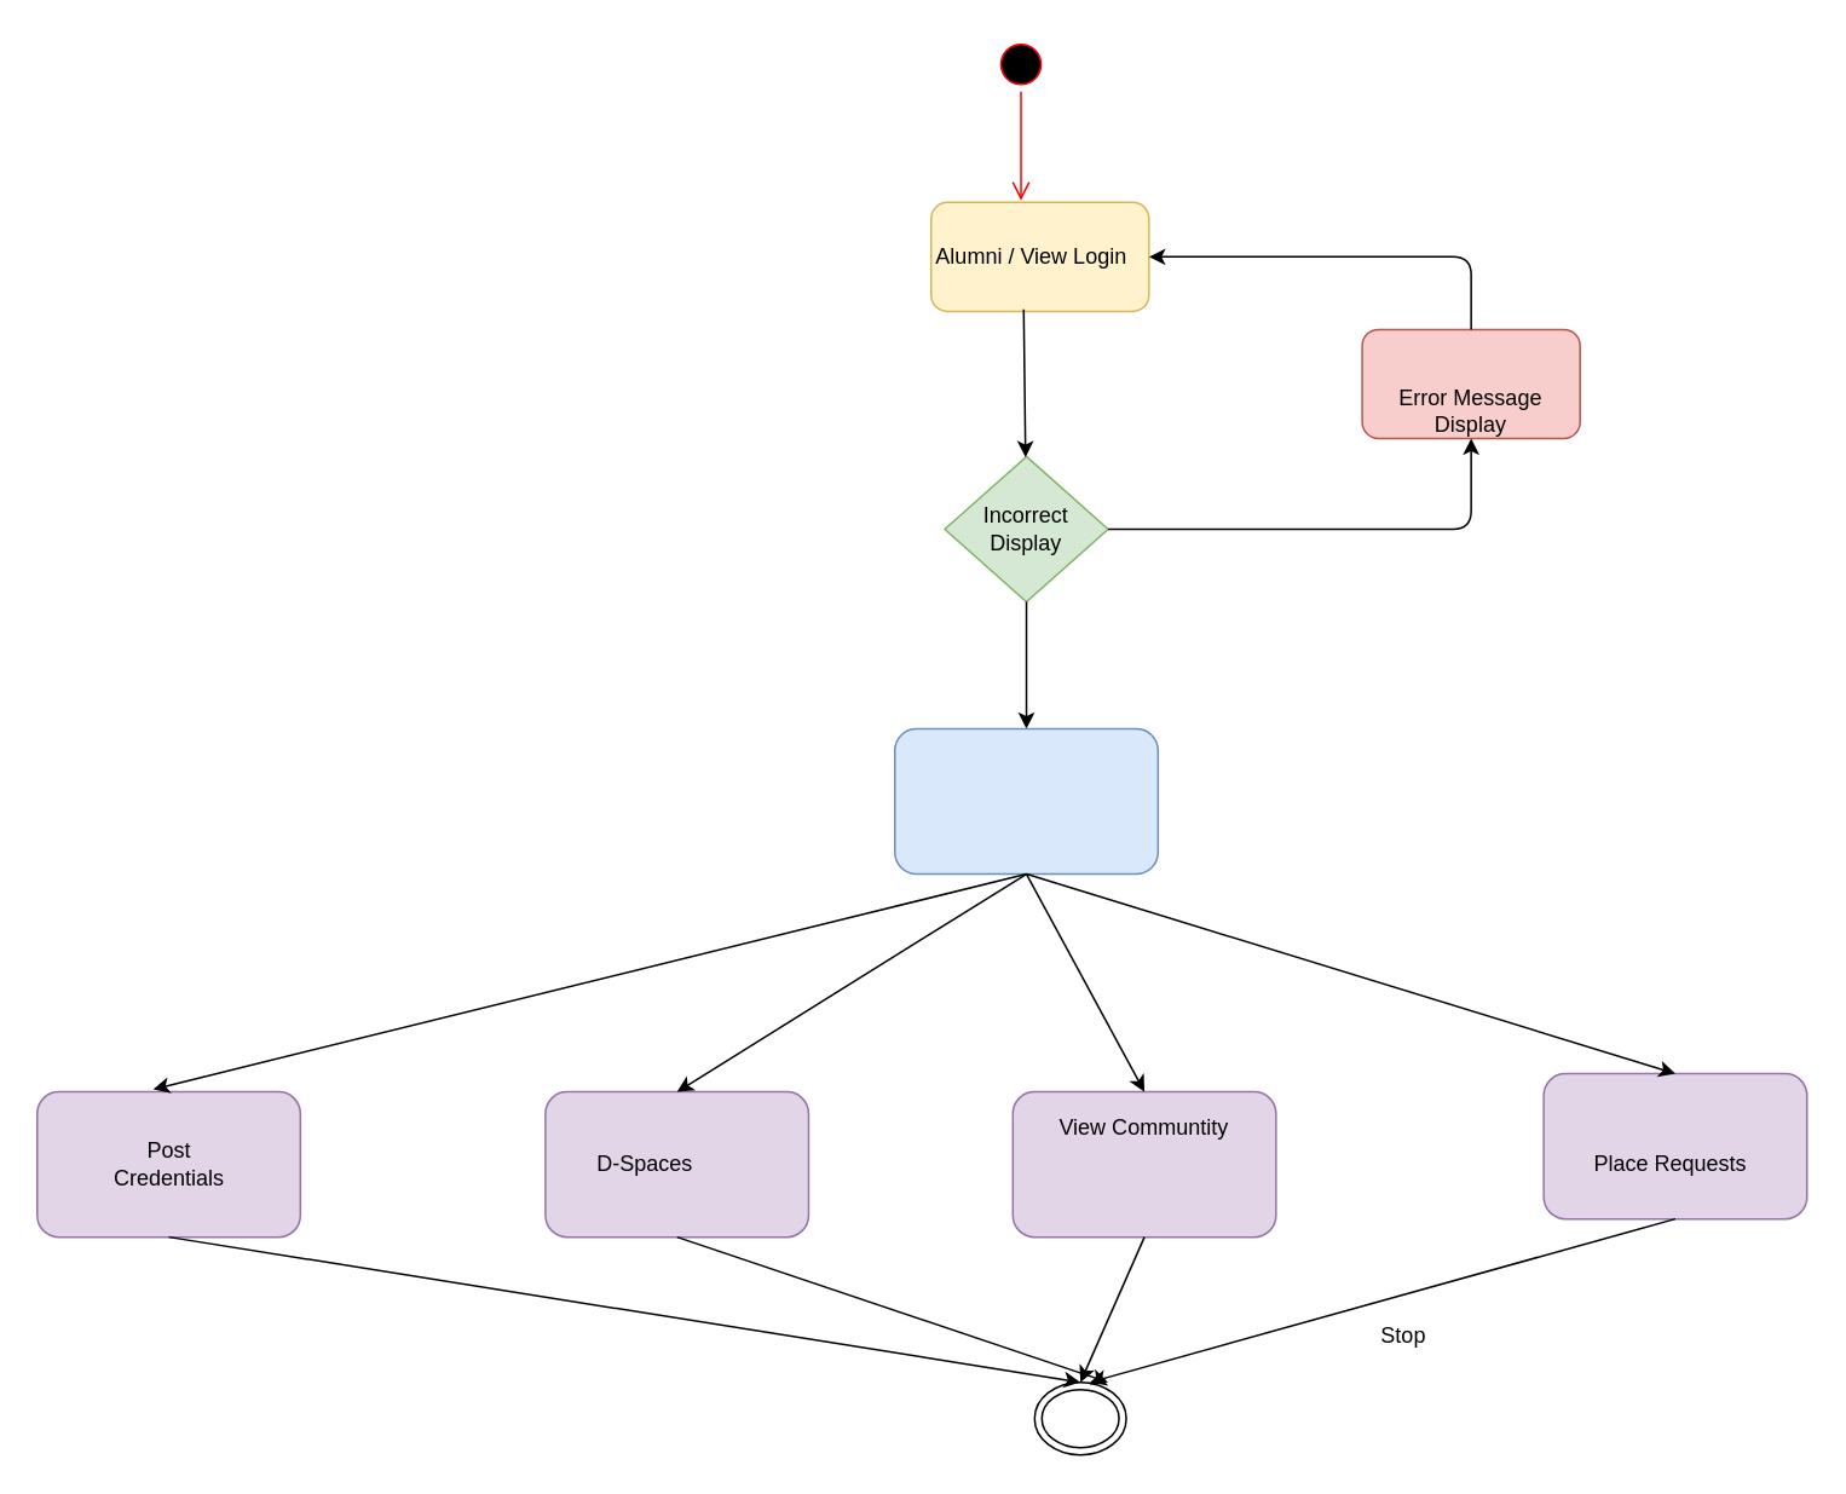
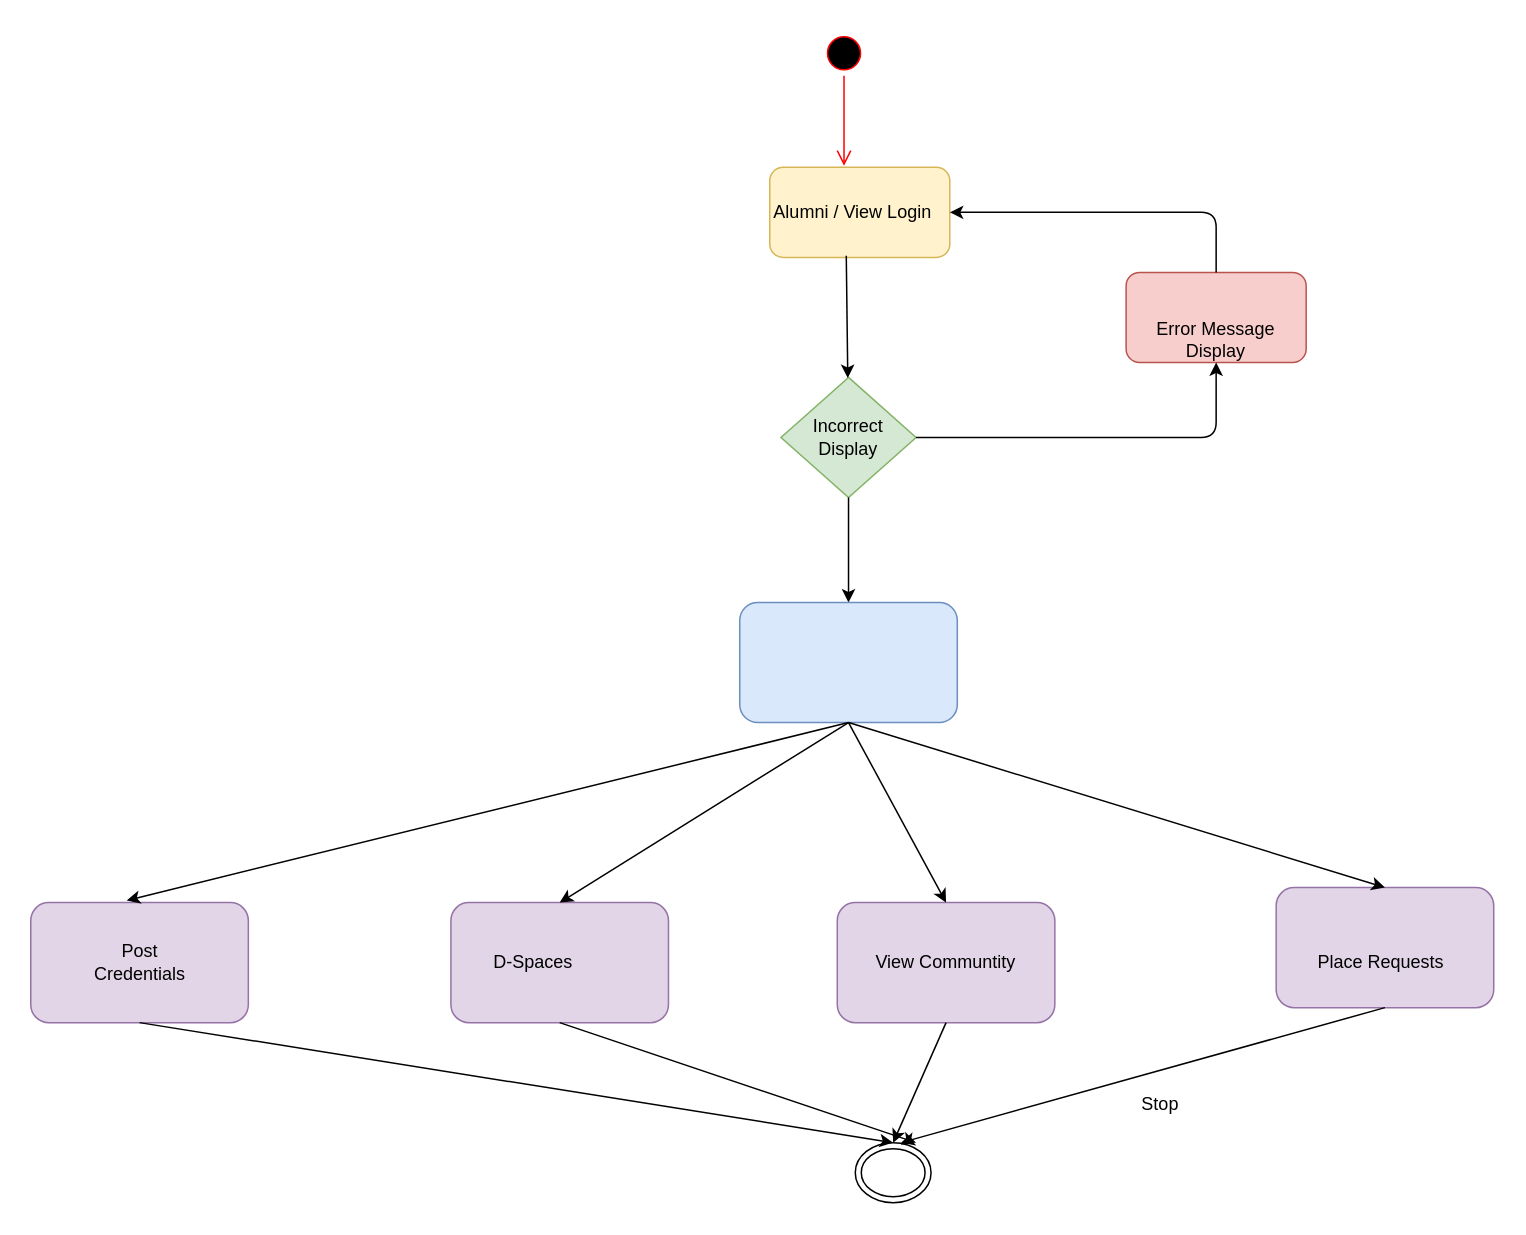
  <mxCell id="0" />
  <mxCell id="1" parent="0" />
  <mxCell id="2" value="" style="rounded=1;whiteSpace=wrap;html=1;fillColor=#fff2cc;strokeColor=#d6b656;" vertex="1" parent="1"><mxGeometry x="512.5" y="111" width="120" height="60" as="geometry" /></mxCell>
  <mxCell id="3" value="" style="rounded=1;whiteSpace=wrap;html=1;fillColor=#f8cecc;strokeColor=#b85450;" vertex="1" parent="1"><mxGeometry x="750" y="181" width="120" height="60" as="geometry" /></mxCell>
  <mxCell id="4" value="Alumni / View Login" style="text;html=1;strokeColor=none;fillColor=none;align=center;verticalAlign=middle;whiteSpace=wrap;rounded=0;" vertex="1" parent="1"><mxGeometry x="512.5" y="131" width="110" height="20" as="geometry" /></mxCell>
  <mxCell id="5" value="" style="rhombus;whiteSpace=wrap;html=1;fillColor=#d5e8d4;strokeColor=#82b366;" vertex="1" parent="1"><mxGeometry x="520" y="251" width="90" height="80" as="geometry" /></mxCell>
  <mxCell id="6" value="" style="endArrow=classic;html=1;entryX=1;entryY=0.5;entryDx=0;entryDy=0;exitX=0.5;exitY=0;exitDx=0;exitDy=0;" edge="1" parent="1" source="3" target="2"><mxGeometry width="50" height="50" relative="1" as="geometry"><mxPoint x="770" y="141" as="sourcePoint" /><mxPoint x="180" y="51" as="targetPoint" /><Array as="points"><mxPoint x="810" y="141" /></Array></mxGeometry></mxCell>
  <mxCell id="7" value="" style="endArrow=classic;html=1;exitX=0.425;exitY=0.983;exitDx=0;exitDy=0;exitPerimeter=0;" edge="1" parent="1" source="2" target="5"><mxGeometry width="50" height="50" relative="1" as="geometry"><mxPoint x="140" y="431" as="sourcePoint" /><mxPoint x="190" y="381" as="targetPoint" /></mxGeometry></mxCell>
  <mxCell id="8" value="" style="endArrow=classic;html=1;exitX=0.5;exitY=1;exitDx=0;exitDy=0;entryX=0.5;entryY=0;entryDx=0;entryDy=0;" edge="1" parent="1" source="5" target="11"><mxGeometry width="50" height="50" relative="1" as="geometry"><mxPoint x="120" y="421" as="sourcePoint" /><mxPoint x="40" y="421" as="targetPoint" /></mxGeometry></mxCell>
  <mxCell id="9" value="Error Message Display" style="text;html=1;strokeColor=none;fillColor=none;align=center;verticalAlign=middle;whiteSpace=wrap;rounded=0;" vertex="1" parent="1"><mxGeometry x="755" y="216" width="110" height="20" as="geometry" /></mxCell>
  <mxCell id="10" value="Incorrect Display" style="text;html=1;strokeColor=none;fillColor=none;align=center;verticalAlign=middle;whiteSpace=wrap;rounded=0;" vertex="1" parent="1"><mxGeometry x="535" y="281" width="60" height="20" as="geometry" /></mxCell>
  <mxCell id="11" value="" style="rounded=1;whiteSpace=wrap;html=1;fillColor=#dae8fc;strokeColor=#6c8ebf;" vertex="1" parent="1"><mxGeometry x="492.5" y="401" width="145" height="80" as="geometry" /></mxCell>
  <mxCell id="12" value="" style="rounded=1;whiteSpace=wrap;html=1;fillColor=#e1d5e7;strokeColor=#9673a6;" vertex="1" parent="1"><mxGeometry x="20" y="601" width="145" height="80" as="geometry" /></mxCell>
  <mxCell id="13" value="Post Credentials" style="text;html=1;strokeColor=none;fillColor=none;align=center;verticalAlign=middle;whiteSpace=wrap;rounded=0;" vertex="1" parent="1"><mxGeometry x="72.5" y="631" width="40" height="20" as="geometry" /></mxCell>
  <mxCell id="14" value="" style="rounded=1;whiteSpace=wrap;html=1;fillColor=#e1d5e7;strokeColor=#9673a6;" vertex="1" parent="1"><mxGeometry x="300" y="601" width="145" height="80" as="geometry" /></mxCell>
  <mxCell id="15" value="D-Spaces" style="text;html=1;strokeColor=none;fillColor=none;align=center;verticalAlign=middle;whiteSpace=wrap;rounded=0;" vertex="1" parent="1"><mxGeometry x="320" y="631" width="70" height="20" as="geometry" /></mxCell>
  <mxCell id="16" value="" style="rounded=1;whiteSpace=wrap;html=1;fillColor=#e1d5e7;strokeColor=#9673a6;" vertex="1" parent="1"><mxGeometry x="557.5" y="601" width="145" height="80" as="geometry" /></mxCell>
- <mxCell id="17" value="View Communtity" style="text;html=1;strokeColor=none;fillColor=none;align=center;verticalAlign=middle;whiteSpace=wrap;rounded=0;" vertex="1" parent="1"><mxGeometry x="565" y="611" width="130" height="20" as="geometry" /></mxCell>
+ <mxCell id="17" value="View Communtity" style="text;html=1;strokeColor=none;fillColor=none;align=center;verticalAlign=middle;whiteSpace=wrap;rounded=0;" vertex="1" parent="1"><mxGeometry x="565" y="631" width="130" height="20" as="geometry" /></mxCell>
  <mxCell id="18" value="" style="rounded=1;whiteSpace=wrap;html=1;fillColor=#e1d5e7;strokeColor=#9673a6;" vertex="1" parent="1"><mxGeometry x="850" y="591" width="145" height="80" as="geometry" /></mxCell>
  <mxCell id="19" value="Place Requests" style="text;html=1;strokeColor=none;fillColor=none;align=center;verticalAlign=middle;whiteSpace=wrap;rounded=0;" vertex="1" parent="1"><mxGeometry x="855" y="631" width="130" height="20" as="geometry" /></mxCell>
  <mxCell id="20" value="" style="endArrow=classic;html=1;exitX=0.5;exitY=1;exitDx=0;exitDy=0;entryX=0.441;entryY=-0.018;entryDx=0;entryDy=0;entryPerimeter=0;" edge="1" parent="1" source="11" target="12"><mxGeometry width="50" height="50" relative="1" as="geometry"><mxPoint x="130" y="351" as="sourcePoint" /><mxPoint x="180" y="301" as="targetPoint" /></mxGeometry></mxCell>
  <mxCell id="21" value="" style="endArrow=classic;html=1;exitX=0.5;exitY=1;exitDx=0;exitDy=0;entryX=0.5;entryY=0;entryDx=0;entryDy=0;" edge="1" parent="1" source="11" target="14"><mxGeometry width="50" height="50" relative="1" as="geometry"><mxPoint x="575" y="431" as="sourcePoint" /><mxPoint x="93.945" y="549.56" as="targetPoint" /></mxGeometry></mxCell>
  <mxCell id="22" value="" style="endArrow=classic;html=1;exitX=0.5;exitY=1;exitDx=0;exitDy=0;entryX=0.5;entryY=0;entryDx=0;entryDy=0;" edge="1" parent="1" source="11" target="16"><mxGeometry width="50" height="50" relative="1" as="geometry"><mxPoint x="575" y="431" as="sourcePoint" /><mxPoint x="382.5" y="541" as="targetPoint" /></mxGeometry></mxCell>
  <mxCell id="23" value="" style="endArrow=classic;html=1;exitX=0.5;exitY=1;exitDx=0;exitDy=0;entryX=0.5;entryY=0;entryDx=0;entryDy=0;" edge="1" parent="1" source="11" target="18"><mxGeometry width="50" height="50" relative="1" as="geometry"><mxPoint x="575" y="431" as="sourcePoint" /><mxPoint x="647.5" y="541" as="targetPoint" /></mxGeometry></mxCell>
  <mxCell id="24" value="" style="endArrow=classic;html=1;exitX=1;exitY=0.5;exitDx=0;exitDy=0;entryX=0.5;entryY=1;entryDx=0;entryDy=0;" edge="1" parent="1" source="5" target="3"><mxGeometry width="50" height="50" relative="1" as="geometry"><mxPoint x="740" y="281" as="sourcePoint" /><mxPoint x="790" y="231" as="targetPoint" /><Array as="points"><mxPoint x="810" y="291" /></Array></mxGeometry></mxCell>
  <mxCell id="25" value="" style="ellipse;html=1;shape=startState;fillColor=#000000;strokeColor=#ff0000;" vertex="1" parent="1"><mxGeometry x="547" y="20" width="30" height="30" as="geometry" /></mxCell>
  <mxCell id="26" value="" style="edgeStyle=orthogonalEdgeStyle;html=1;verticalAlign=bottom;endArrow=open;endSize=8;strokeColor=#ff0000;" edge="1" source="25" parent="1"><mxGeometry relative="1" as="geometry"><mxPoint x="562" y="110" as="targetPoint" /></mxGeometry></mxCell>
  <mxCell id="27" value="" style="ellipse;shape=doubleEllipse;whiteSpace=wrap;html=1;" vertex="1" parent="1"><mxGeometry x="569.5" y="761" width="50.5" height="40" as="geometry" /></mxCell>
  <mxCell id="28" value="" style="endArrow=classic;html=1;exitX=0.5;exitY=1;exitDx=0;exitDy=0;entryX=0.5;entryY=0;entryDx=0;entryDy=0;" edge="1" parent="1" source="12" target="27"><mxGeometry width="50" height="50" relative="1" as="geometry"><mxPoint x="250" y="801" as="sourcePoint" /><mxPoint x="300" y="751" as="targetPoint" /></mxGeometry></mxCell>
  <mxCell id="29" value="" style="endArrow=classic;html=1;exitX=0.5;exitY=1;exitDx=0;exitDy=0;" edge="1" parent="1" source="14"><mxGeometry width="50" height="50" relative="1" as="geometry"><mxPoint x="102.5" y="691" as="sourcePoint" /><mxPoint x="610" y="761" as="targetPoint" /></mxGeometry></mxCell>
  <mxCell id="30" value="" style="endArrow=classic;html=1;exitX=0.5;exitY=1;exitDx=0;exitDy=0;entryX=0.5;entryY=0;entryDx=0;entryDy=0;" edge="1" parent="1" source="16" target="27"><mxGeometry width="50" height="50" relative="1" as="geometry"><mxPoint x="382.5" y="691" as="sourcePoint" /><mxPoint x="579.333" y="769.686" as="targetPoint" /></mxGeometry></mxCell>
  <mxCell id="31" value="" style="endArrow=classic;html=1;exitX=0.5;exitY=1;exitDx=0;exitDy=0;" edge="1" parent="1" source="18"><mxGeometry width="50" height="50" relative="1" as="geometry"><mxPoint x="640" y="691" as="sourcePoint" /><mxPoint x="600" y="761" as="targetPoint" /></mxGeometry></mxCell>
  <mxCell id="32" value="Stop" style="text;html=1;strokeColor=none;fillColor=none;align=center;verticalAlign=middle;whiteSpace=wrap;rounded=0;" vertex="1" parent="1"><mxGeometry x="753" y="726" width="40" height="20" as="geometry" /></mxCell>
